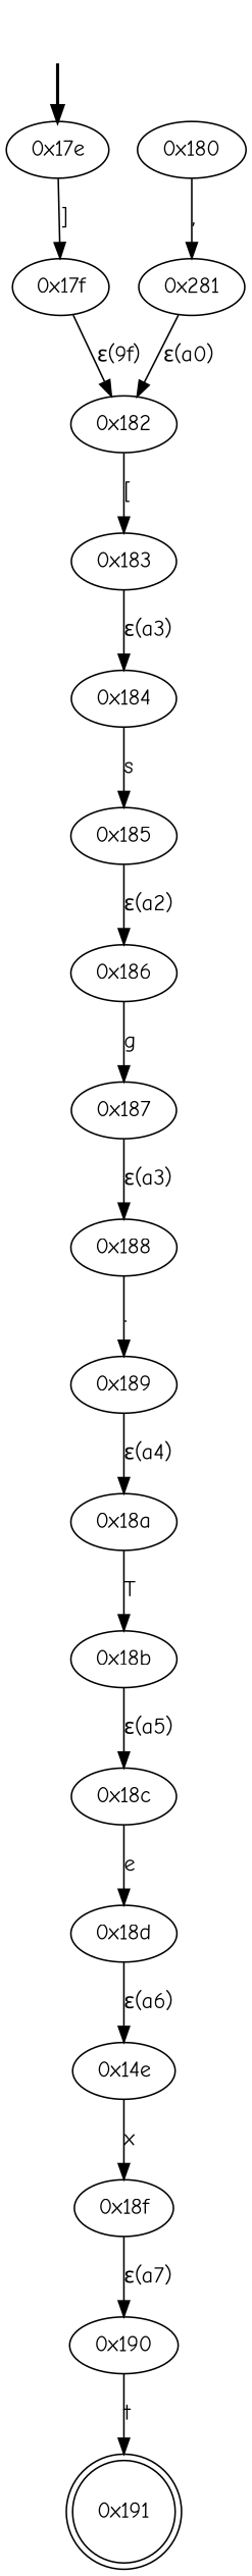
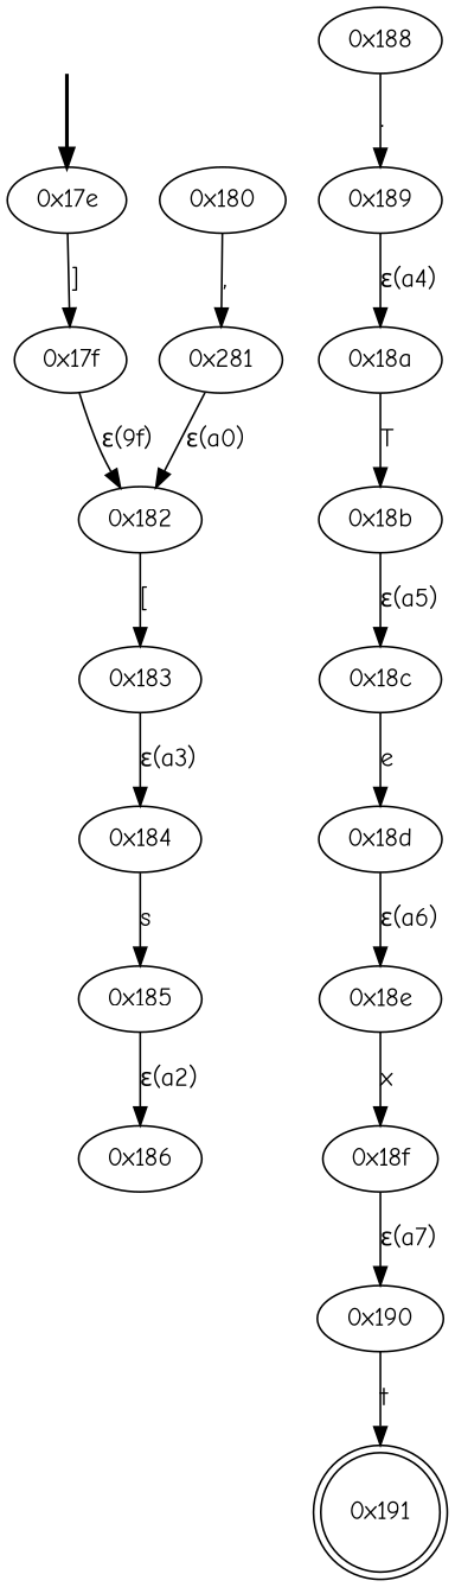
  digraph {
    fontname="Comic Neue"
    node [fontname="Comic Neue"]
    edge [fontname="Comic Neue"]
    fake [style=invisible]
    "0x17e" [root=true]
    "0x17f"
    "0x182"
    n5 [label="0x281"]
    "0x180"
    "0x183"
    "0x184"
    "0x185"
    "0x186"
-   "0x187"
    "0x188"
    "0x189"
    "0x18a"
    "0x18b"
    "0x18c"
    "0x18d"
-   "0x18e" [label="0x14e"]
+   "0x18e"
    "0x18f"
    "0x190"
    "0x191" [shape=doublecircle]
    fake -> "0x17e" [style=bold]
    "0x17e" -> "0x17f" [label="]"]
    "0x17f" -> "0x182" [label="ε(9f)"]
    "0x182" -> "0x183" [label="["]
    n5 -> "0x182" [label="ε(a0)"]
    "0x180" -> n5 [label=","]
    "0x183" -> "0x184" [label="ε(a3)"]
    "0x184" -> "0x185" [label=s]
    "0x185" -> "0x186" [label="ε(a2)"]
-   "0x186" -> "0x187" [label=g]
-   "0x187" -> "0x188" [label="ε(a3)"]
    "0x188" -> "0x189" [label="."]
    "0x189" -> "0x18a" [label="ε(a4)"]
    "0x18a" -> "0x18b" [label=T]
    "0x18b" -> "0x18c" [label="ε(a5)"]
    "0x18c" -> "0x18d" [label=e]
    "0x18d" -> "0x18e" [label="ε(a6)"]
    "0x18e" -> "0x18f" [label=x]
    "0x18f" -> "0x190" [label="ε(a7)"]
    "0x190" -> "0x191" [label=t]
  }
